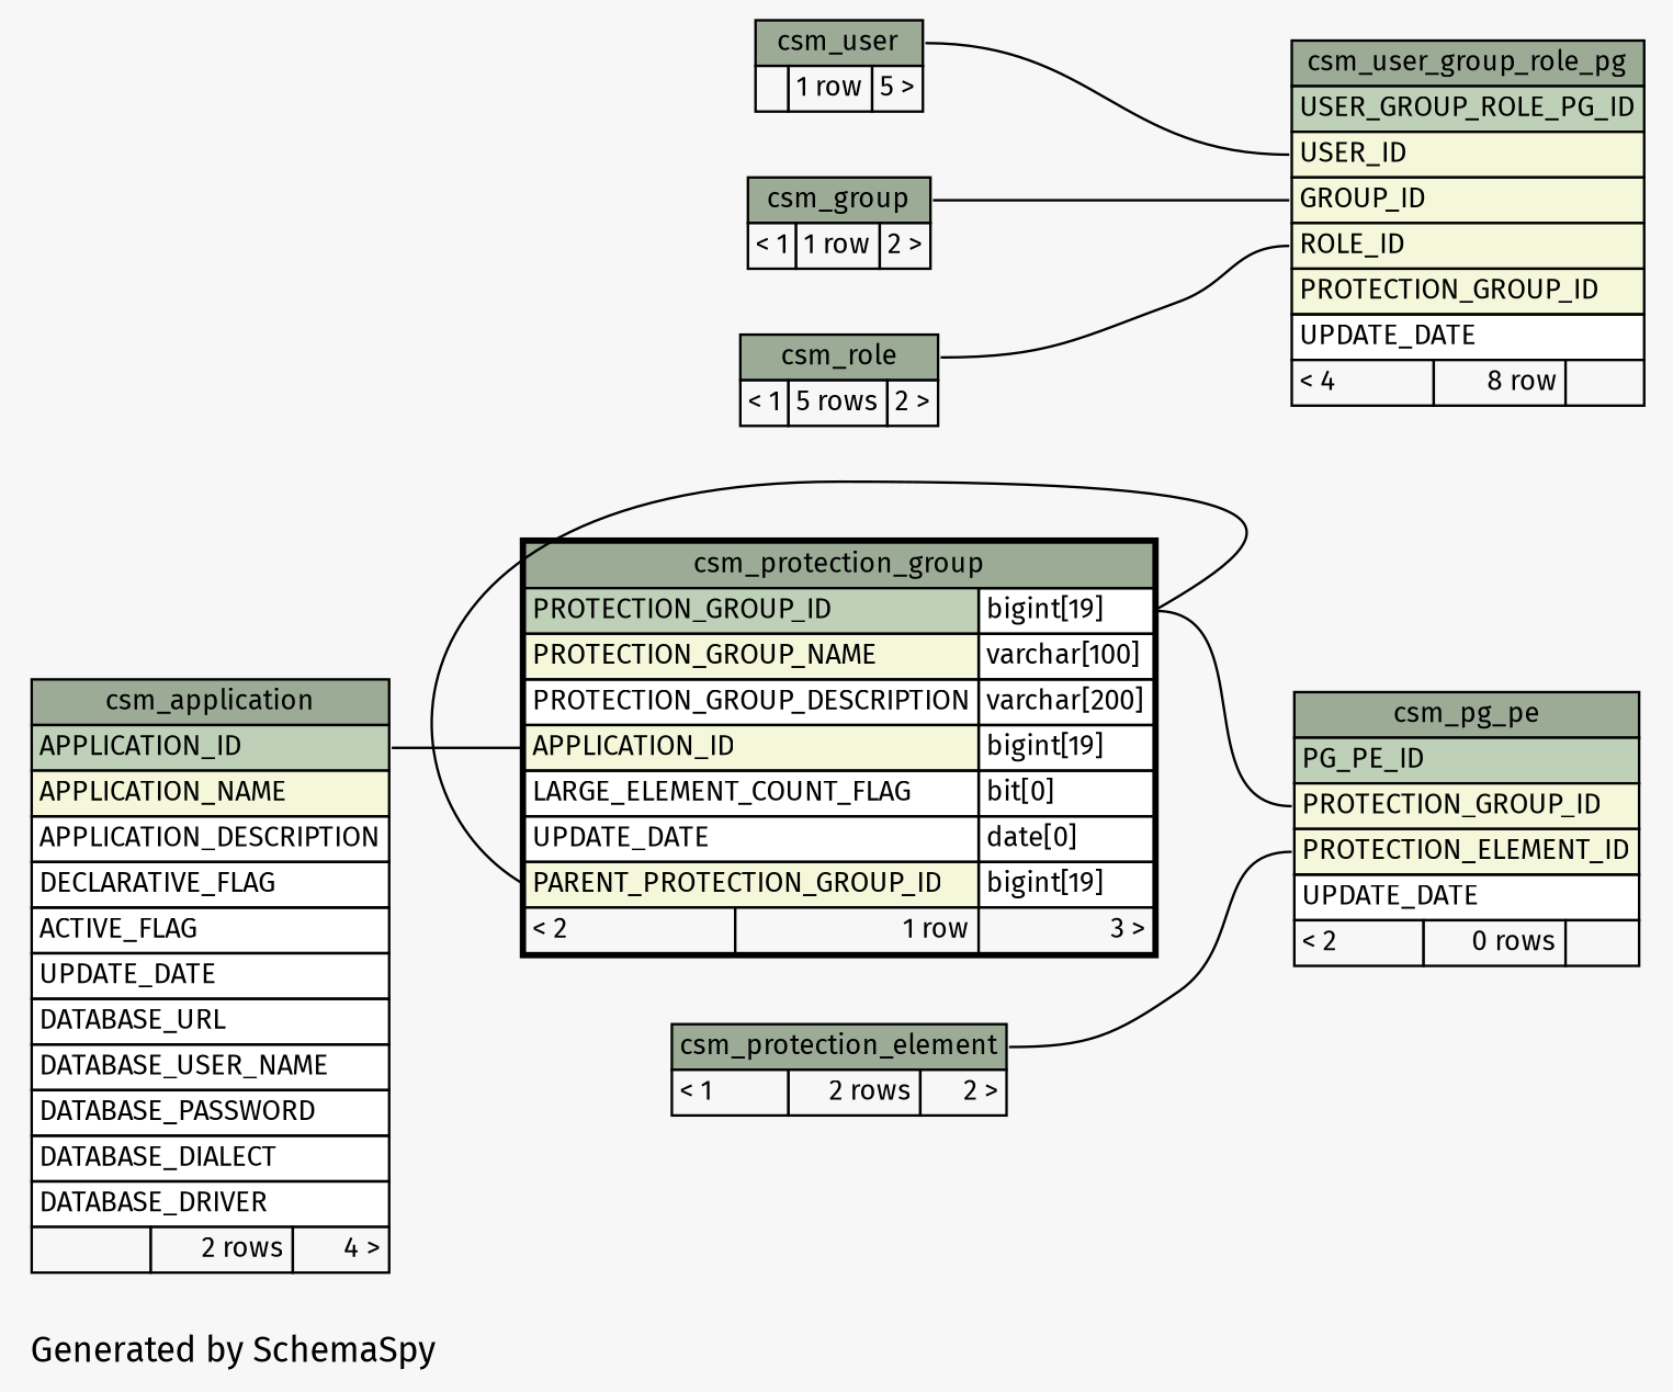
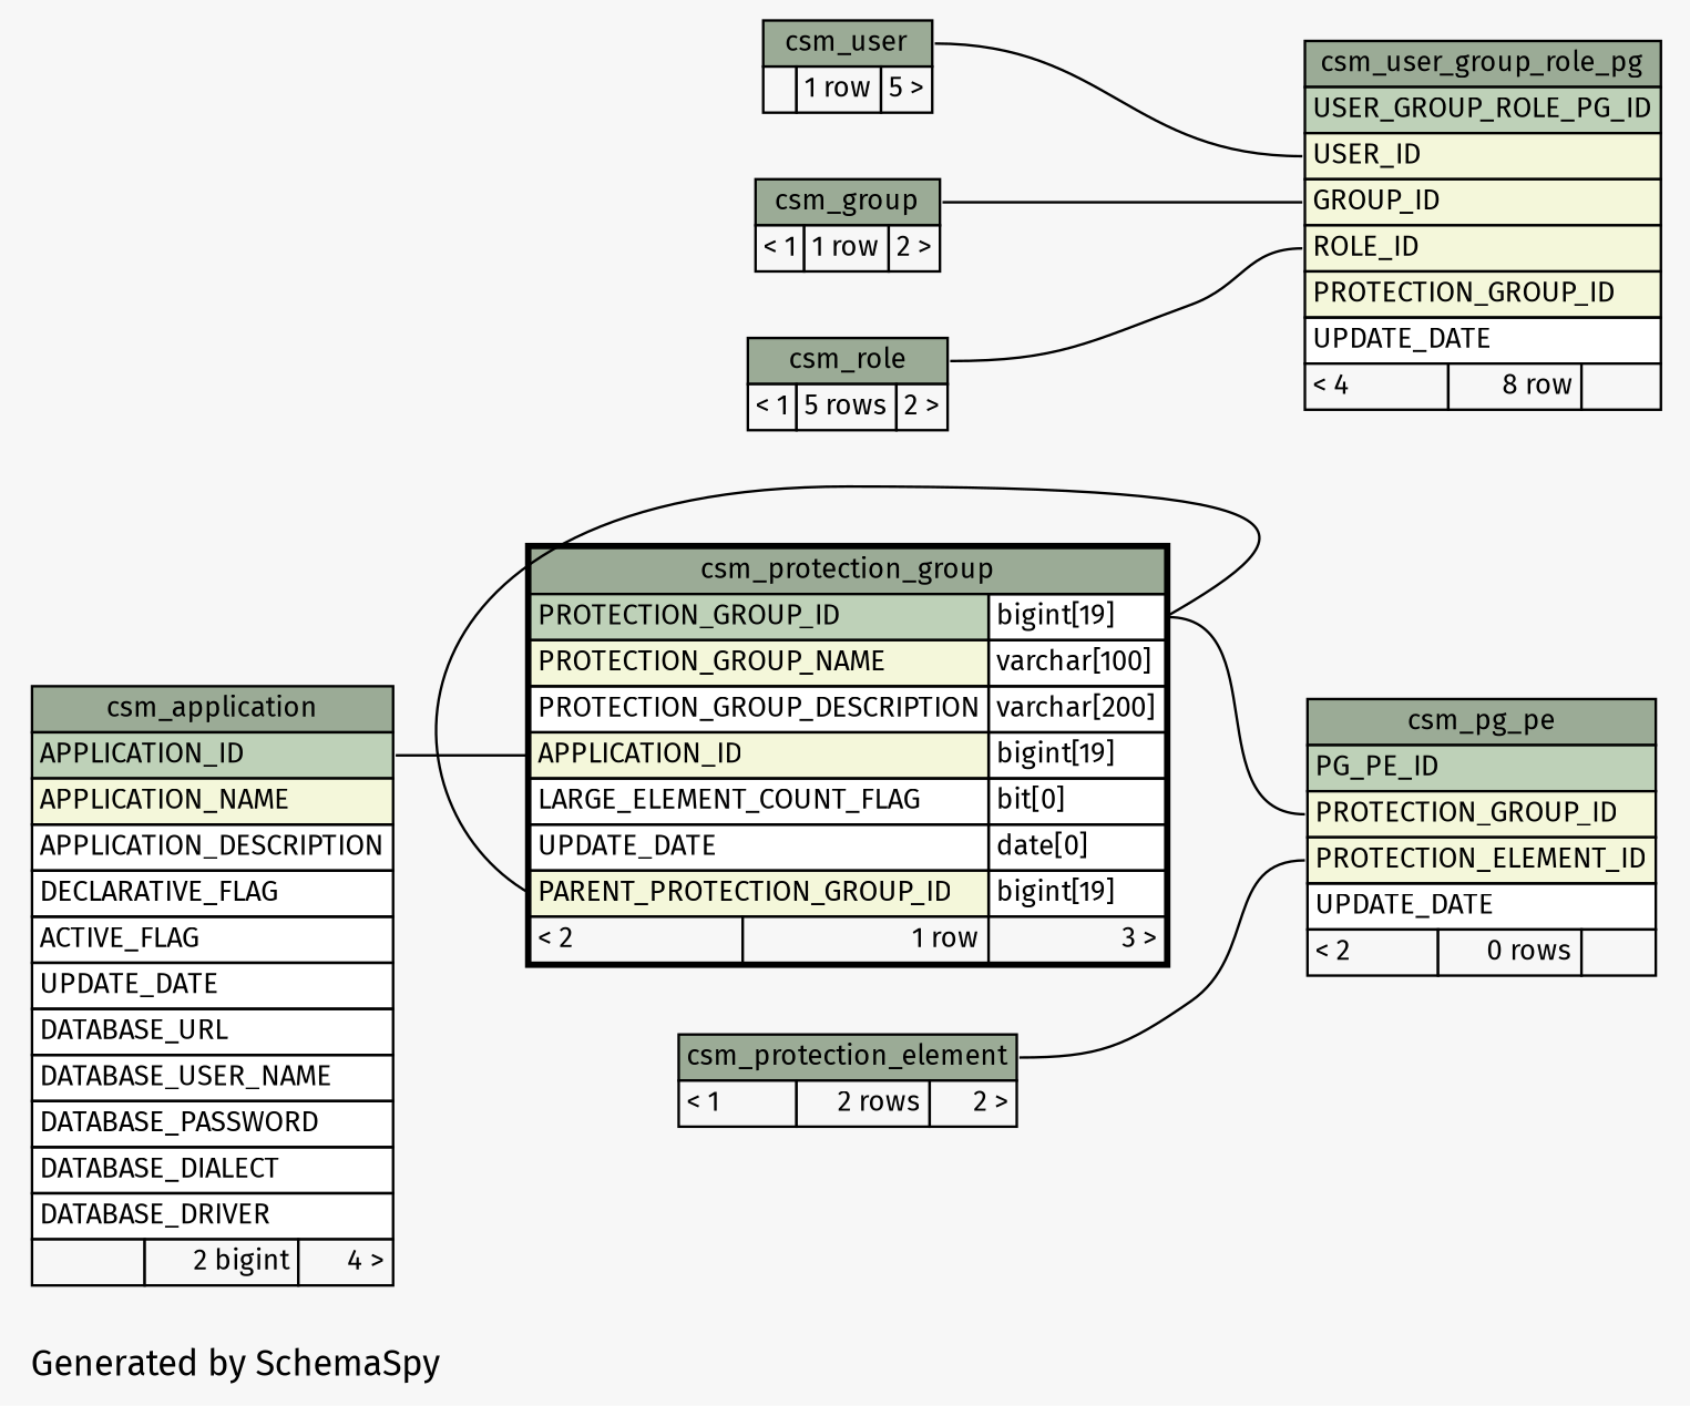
  digraph {
    bgcolor="#f7f7f7"
    fontname="Fira Sans"
    label="\nGenerated by SchemaSpy"
    labeljust=l
    rankdir=RL
    node [fontname="Fira Sans" fontsize=11 shape=plaintext]
    edge [arrowhead=none arrowsize=0.8 arrowtail=crowtee fontname="Fira Sans" headport="PROTECTION_GROUP_ID.type:e"]
    n1 [label=<     <TABLE BORDER="0" CELLBORDER="1" CELLSPACING="0" BGCOLOR="#ffffff">       <TR><TD PORT="csm_pg_pe.heading" COLSPAN="3" BGCOLOR="#9bab96" ALIGN="CENTER">csm_pg_pe</TD></TR>       <TR><TD PORT="PG_PE_ID" COLSPAN="3" BGCOLOR="#bed1b8" ALIGN="LEFT">PG_PE_ID</TD></TR>       <TR><TD PORT="PROTECTION_GROUP_ID" COLSPAN="3" BGCOLOR="#f4f7da" ALIGN="LEFT">PROTECTION_GROUP_ID</TD></TR>       <TR><TD PORT="PROTECTION_ELEMENT_ID" COLSPAN="3" BGCOLOR="#f4f7da" ALIGN="LEFT">PROTECTION_ELEMENT_ID</TD></TR>       <TR><TD PORT="UPDATE_DATE" COLSPAN="3" ALIGN="LEFT">UPDATE_DATE</TD></TR>       <TR><TD ALIGN="LEFT" BGCOLOR="#f7f7f7">&lt; 2</TD><TD ALIGN="RIGHT" BGCOLOR="#f7f7f7">0 rows</TD><TD ALIGN="RIGHT" BGCOLOR="#f7f7f7">  </TD></TR>     </TABLE>>]
    n2 [label=<     <TABLE BORDER="0" CELLBORDER="1" CELLSPACING="0" BGCOLOR="#ffffff">       <TR><TD PORT="csm_protection_element.heading" COLSPAN="3" BGCOLOR="#9bab96" ALIGN="CENTER">csm_protection_element</TD></TR>       <TR><TD ALIGN="LEFT" BGCOLOR="#f7f7f7">&lt; 1</TD><TD ALIGN="RIGHT" BGCOLOR="#f7f7f7">2 rows</TD><TD ALIGN="RIGHT" BGCOLOR="#f7f7f7">2 &gt;</TD></TR>     </TABLE>>]
    n3 [label=<     <TABLE BORDER="2" CELLBORDER="1" CELLSPACING="0" BGCOLOR="#ffffff">       <TR><TD PORT="csm_protection_group.heading" COLSPAN="3" BGCOLOR="#9bab96" ALIGN="CENTER">csm_protection_group</TD></TR>       <TR><TD PORT="PROTECTION_GROUP_ID" COLSPAN="2" BGCOLOR="#bed1b8" ALIGN="LEFT">PROTECTION_GROUP_ID</TD><TD PORT="PROTECTION_GROUP_ID.type" ALIGN="LEFT">bigint[19]</TD></TR>       <TR><TD PORT="PROTECTION_GROUP_NAME" COLSPAN="2" BGCOLOR="#f4f7da" ALIGN="LEFT">PROTECTION_GROUP_NAME</TD><TD PORT="PROTECTION_GROUP_NAME.type" ALIGN="LEFT">varchar[100]</TD></TR>       <TR><TD PORT="PROTECTION_GROUP_DESCRIPTION" COLSPAN="2" ALIGN="LEFT">PROTECTION_GROUP_DESCRIPTION</TD><TD PORT="PROTECTION_GROUP_DESCRIPTION.type" ALIGN="LEFT">varchar[200]</TD></TR>       <TR><TD PORT="APPLICATION_ID" COLSPAN="2" BGCOLOR="#f4f7da" ALIGN="LEFT">APPLICATION_ID</TD><TD PORT="APPLICATION_ID.type" ALIGN="LEFT">bigint[19]</TD></TR>       <TR><TD PORT="LARGE_ELEMENT_COUNT_FLAG" COLSPAN="2" ALIGN="LEFT">LARGE_ELEMENT_COUNT_FLAG</TD><TD PORT="LARGE_ELEMENT_COUNT_FLAG.type" ALIGN="LEFT">bit[0]</TD></TR>       <TR><TD PORT="UPDATE_DATE" COLSPAN="2" ALIGN="LEFT">UPDATE_DATE</TD><TD PORT="UPDATE_DATE.type" ALIGN="LEFT">date[0]</TD></TR>       <TR><TD PORT="PARENT_PROTECTION_GROUP_ID" COLSPAN="2" BGCOLOR="#f4f7da" ALIGN="LEFT">PARENT_PROTECTION_GROUP_ID</TD><TD PORT="PARENT_PROTECTION_GROUP_ID.type" ALIGN="LEFT">bigint[19]</TD></TR>       <TR><TD ALIGN="LEFT" BGCOLOR="#f7f7f7">&lt; 2</TD><TD ALIGN="RIGHT" BGCOLOR="#f7f7f7">1 row</TD><TD ALIGN="RIGHT" BGCOLOR="#f7f7f7">3 &gt;</TD></TR>     </TABLE>>]
-   n4 [label=<     <TABLE BORDER="0" CELLBORDER="1" CELLSPACING="0" BGCOLOR="#ffffff">       <TR><TD PORT="csm_application.heading" COLSPAN="3" BGCOLOR="#9bab96" ALIGN="CENTER">csm_application</TD></TR>       <TR><TD PORT="APPLICATION_ID" COLSPAN="3" BGCOLOR="#bed1b8" ALIGN="LEFT">APPLICATION_ID</TD></TR>       <TR><TD PORT="APPLICATION_NAME" COLSPAN="3" BGCOLOR="#f4f7da" ALIGN="LEFT">APPLICATION_NAME</TD></TR>       <TR><TD PORT="APPLICATION_DESCRIPTION" COLSPAN="3" ALIGN="LEFT">APPLICATION_DESCRIPTION</TD></TR>       <TR><TD PORT="DECLARATIVE_FLAG" COLSPAN="3" ALIGN="LEFT">DECLARATIVE_FLAG</TD></TR>       <TR><TD PORT="ACTIVE_FLAG" COLSPAN="3" ALIGN="LEFT">ACTIVE_FLAG</TD></TR>       <TR><TD PORT="UPDATE_DATE" COLSPAN="3" ALIGN="LEFT">UPDATE_DATE</TD></TR>       <TR><TD PORT="DATABASE_URL" COLSPAN="3" ALIGN="LEFT">DATABASE_URL</TD></TR>       <TR><TD PORT="DATABASE_USER_NAME" COLSPAN="3" ALIGN="LEFT">DATABASE_USER_NAME</TD></TR>       <TR><TD PORT="DATABASE_PASSWORD" COLSPAN="3" ALIGN="LEFT">DATABASE_PASSWORD</TD></TR>       <TR><TD PORT="DATABASE_DIALECT" COLSPAN="3" ALIGN="LEFT">DATABASE_DIALECT</TD></TR>       <TR><TD PORT="DATABASE_DRIVER" COLSPAN="3" ALIGN="LEFT">DATABASE_DRIVER</TD></TR>       <TR><TD ALIGN="LEFT" BGCOLOR="#f7f7f7">  </TD><TD ALIGN="RIGHT" BGCOLOR="#f7f7f7">2 rows</TD><TD ALIGN="RIGHT" BGCOLOR="#f7f7f7">4 &gt;</TD></TR>     </TABLE>>]
+   n4 [label=<     <TABLE BORDER="0" CELLBORDER="1" CELLSPACING="0" BGCOLOR="#ffffff">       <TR><TD PORT="csm_application.heading" COLSPAN="3" BGCOLOR="#9bab96" ALIGN="CENTER">csm_application</TD></TR>       <TR><TD PORT="APPLICATION_ID" COLSPAN="3" BGCOLOR="#bed1b8" ALIGN="LEFT">APPLICATION_ID</TD></TR>       <TR><TD PORT="APPLICATION_NAME" COLSPAN="3" BGCOLOR="#f4f7da" ALIGN="LEFT">APPLICATION_NAME</TD></TR>       <TR><TD PORT="APPLICATION_DESCRIPTION" COLSPAN="3" ALIGN="LEFT">APPLICATION_DESCRIPTION</TD></TR>       <TR><TD PORT="DECLARATIVE_FLAG" COLSPAN="3" ALIGN="LEFT">DECLARATIVE_FLAG</TD></TR>       <TR><TD PORT="ACTIVE_FLAG" COLSPAN="3" ALIGN="LEFT">ACTIVE_FLAG</TD></TR>       <TR><TD PORT="UPDATE_DATE" COLSPAN="3" ALIGN="LEFT">UPDATE_DATE</TD></TR>       <TR><TD PORT="DATABASE_URL" COLSPAN="3" ALIGN="LEFT">DATABASE_URL</TD></TR>       <TR><TD PORT="DATABASE_USER_NAME" COLSPAN="3" ALIGN="LEFT">DATABASE_USER_NAME</TD></TR>       <TR><TD PORT="DATABASE_PASSWORD" COLSPAN="3" ALIGN="LEFT">DATABASE_PASSWORD</TD></TR>       <TR><TD PORT="DATABASE_DIALECT" COLSPAN="3" ALIGN="LEFT">DATABASE_DIALECT</TD></TR>       <TR><TD PORT="DATABASE_DRIVER" COLSPAN="3" ALIGN="LEFT">DATABASE_DRIVER</TD></TR>       <TR><TD ALIGN="LEFT" BGCOLOR="#f7f7f7">  </TD><TD ALIGN="RIGHT" BGCOLOR="#f7f7f7">2 bigint</TD><TD ALIGN="RIGHT" BGCOLOR="#f7f7f7">4 &gt;</TD></TR>     </TABLE>>]
    n5 [label=<     <TABLE BORDER="0" CELLBORDER="1" CELLSPACING="0" BGCOLOR="#ffffff">       <TR><TD PORT="csm_user_group_role_pg.heading" COLSPAN="3" BGCOLOR="#9bab96" ALIGN="CENTER">csm_user_group_role_pg</TD></TR>       <TR><TD PORT="USER_GROUP_ROLE_PG_ID" COLSPAN="3" BGCOLOR="#bed1b8" ALIGN="LEFT">USER_GROUP_ROLE_PG_ID</TD></TR>       <TR><TD PORT="USER_ID" COLSPAN="3" BGCOLOR="#f4f7da" ALIGN="LEFT">USER_ID</TD></TR>       <TR><TD PORT="GROUP_ID" COLSPAN="3" BGCOLOR="#f4f7da" ALIGN="LEFT">GROUP_ID</TD></TR>       <TR><TD PORT="ROLE_ID" COLSPAN="3" BGCOLOR="#f4f7da" ALIGN="LEFT">ROLE_ID</TD></TR>       <TR><TD PORT="PROTECTION_GROUP_ID" COLSPAN="3" BGCOLOR="#f4f7da" ALIGN="LEFT">PROTECTION_GROUP_ID</TD></TR>       <TR><TD PORT="UPDATE_DATE" COLSPAN="3" ALIGN="LEFT">UPDATE_DATE</TD></TR>       <TR><TD ALIGN="LEFT" BGCOLOR="#f7f7f7">&lt; 4</TD><TD ALIGN="RIGHT" BGCOLOR="#f7f7f7">8 row</TD><TD ALIGN="RIGHT" BGCOLOR="#f7f7f7">  </TD></TR>     </TABLE>>]
    n6 [label=<     <TABLE BORDER="0" CELLBORDER="1" CELLSPACING="0" BGCOLOR="#ffffff">       <TR><TD PORT="csm_group.heading" COLSPAN="3" BGCOLOR="#9bab96" ALIGN="CENTER">csm_group</TD></TR>       <TR><TD ALIGN="LEFT" BGCOLOR="#f7f7f7">&lt; 1</TD><TD ALIGN="RIGHT" BGCOLOR="#f7f7f7">1 row</TD><TD ALIGN="RIGHT" BGCOLOR="#f7f7f7">2 &gt;</TD></TR>     </TABLE>>]
    n7 [label=<     <TABLE BORDER="0" CELLBORDER="1" CELLSPACING="0" BGCOLOR="#ffffff">       <TR><TD PORT="csm_role.heading" COLSPAN="3" BGCOLOR="#9bab96" ALIGN="CENTER">csm_role</TD></TR>       <TR><TD ALIGN="LEFT" BGCOLOR="#f7f7f7">&lt; 1</TD><TD ALIGN="RIGHT" BGCOLOR="#f7f7f7">5 rows</TD><TD ALIGN="RIGHT" BGCOLOR="#f7f7f7">2 &gt;</TD></TR>     </TABLE>>]
    n8 [label=<     <TABLE BORDER="0" CELLBORDER="1" CELLSPACING="0" BGCOLOR="#ffffff">       <TR><TD PORT="csm_user.heading" COLSPAN="3" BGCOLOR="#9bab96" ALIGN="CENTER">csm_user</TD></TR>       <TR><TD ALIGN="LEFT" BGCOLOR="#f7f7f7">  </TD><TD ALIGN="RIGHT" BGCOLOR="#f7f7f7">1 row</TD><TD ALIGN="RIGHT" BGCOLOR="#f7f7f7">5 &gt;</TD></TR>     </TABLE>>]
    n1 -> n2 [headport="csm_protection_element.heading:e" tailport="PROTECTION_ELEMENT_ID:w"]
    n1 -> n3 [tailport="PROTECTION_GROUP_ID:w"]
    n3 -> n3 [arrowtail=crowodot tailport="PARENT_PROTECTION_GROUP_ID:w"]
    n3 -> n4 [headport="APPLICATION_ID:e" tailport="APPLICATION_ID:w"]
    n5 -> n6 [arrowtail=crowodot headport="csm_group.heading:e" tailport="GROUP_ID:w"]
    n5 -> n7 [headport="csm_role.heading:e" tailport="ROLE_ID:w"]
    n5 -> n8 [arrowtail=crowodot headport="csm_user.heading:e" tailport="USER_ID:w"]
  }
